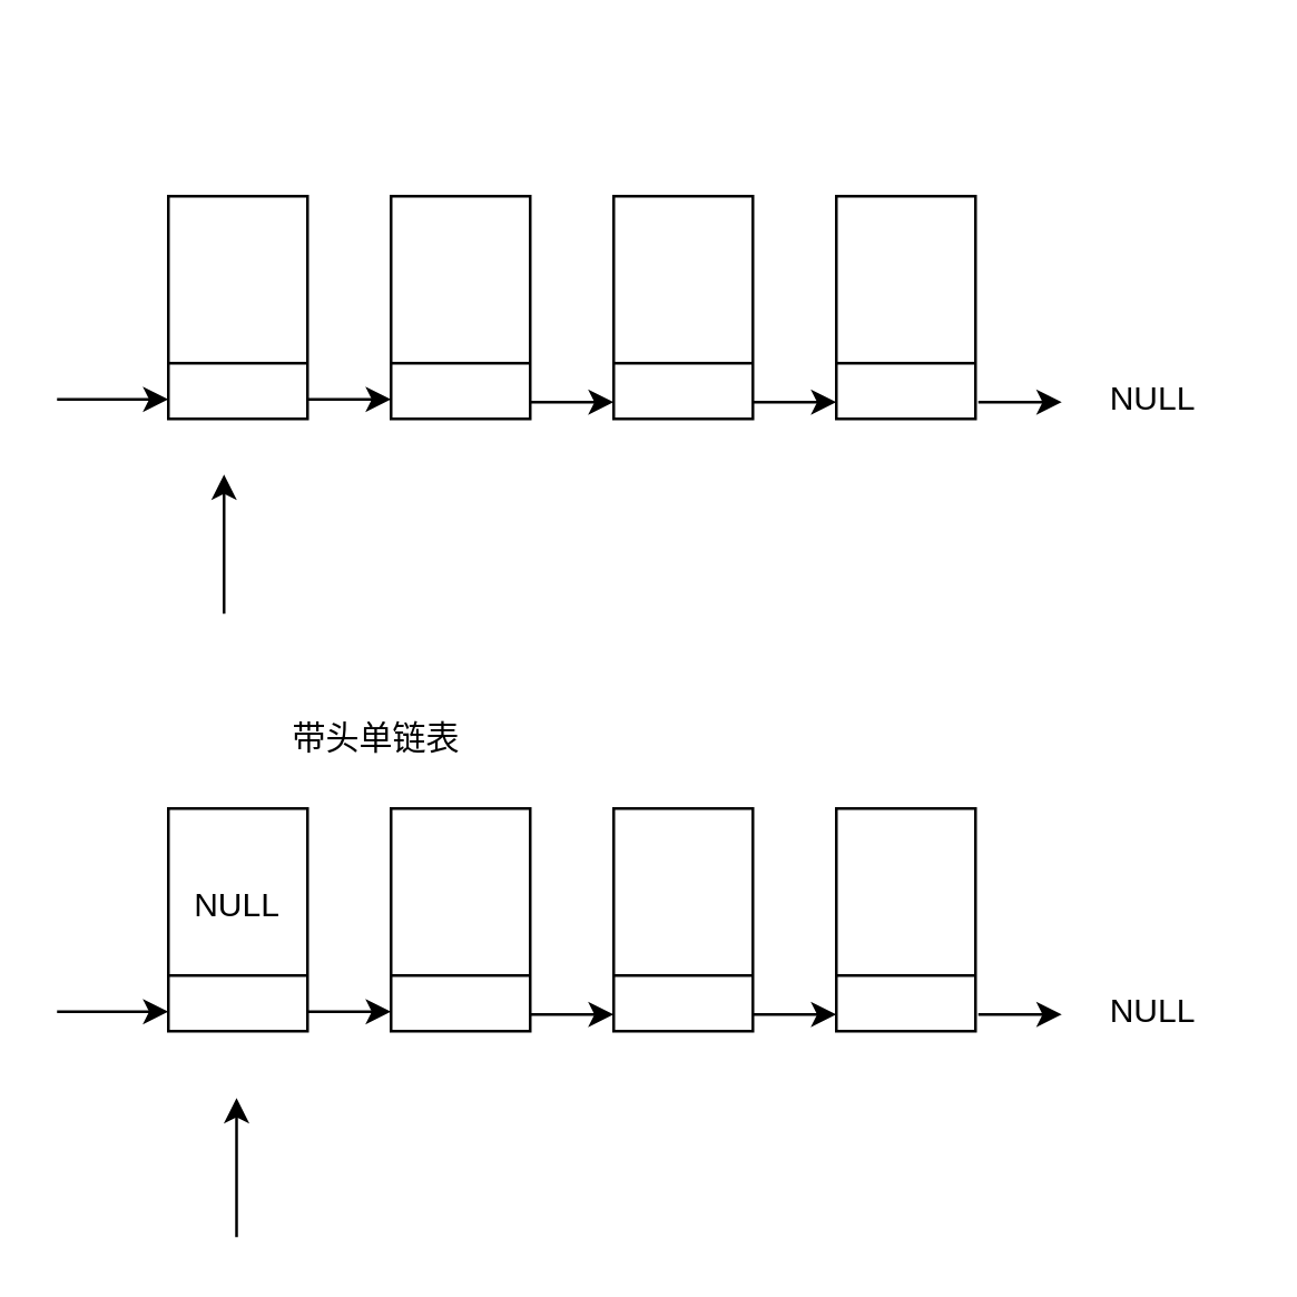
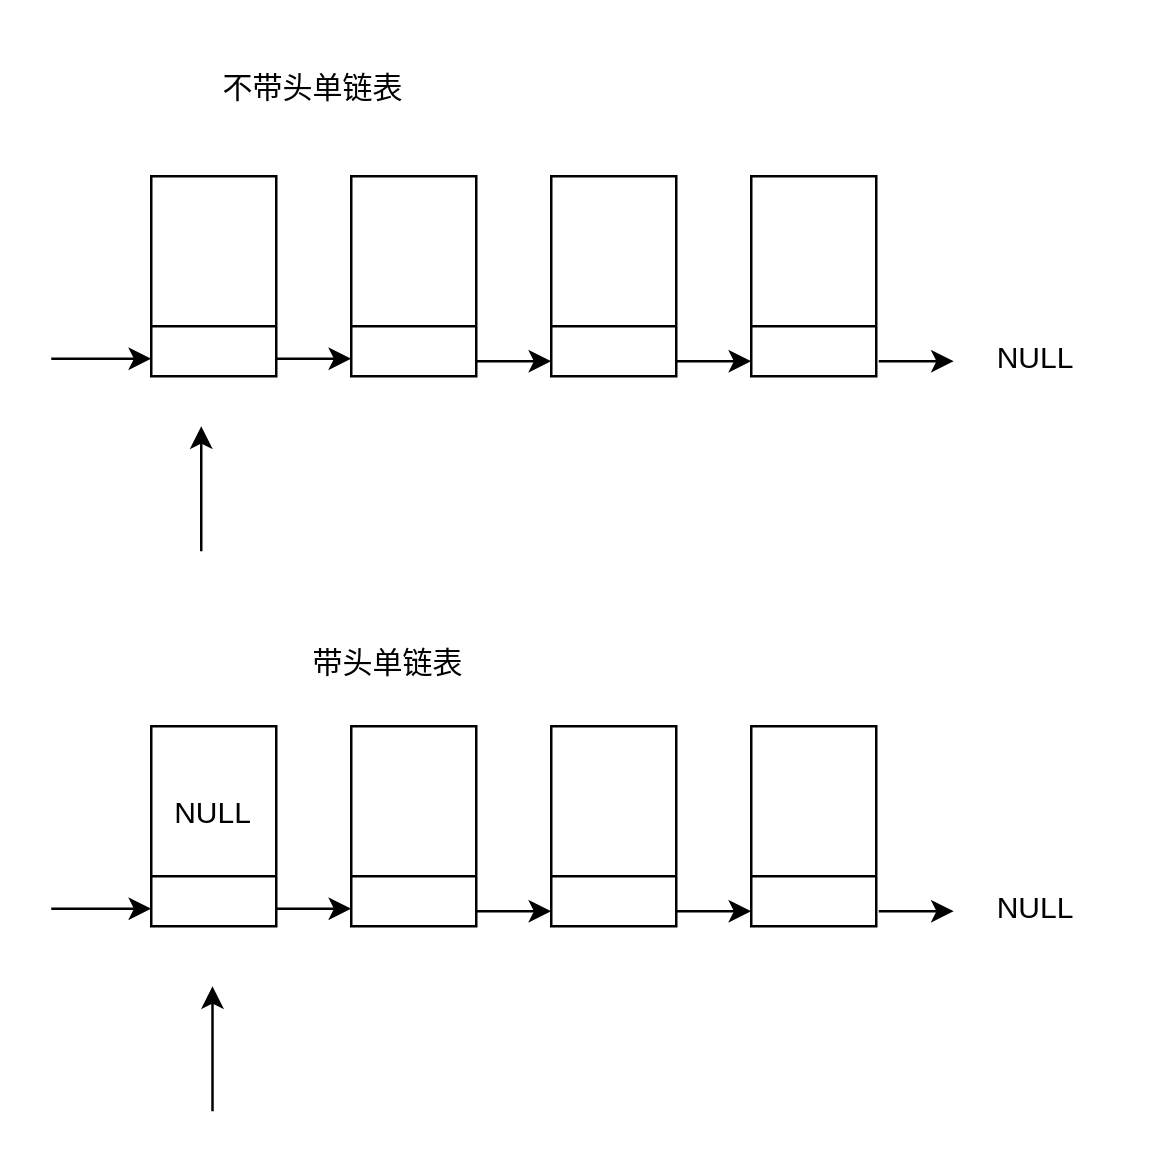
  <mxCell id="0" />
  <mxCell id="1" parent="0" />
  <mxCell id="2" style="edgeStyle=none;html=1;exitX=1;exitY=1;exitDx=0;exitDy=0;entryX=0;entryY=1;entryDx=0;entryDy=0;" edge="1" parent="1"><mxGeometry relative="1" as="geometry"><mxPoint x="110" y="143" as="sourcePoint" /><mxPoint x="140" y="143" as="targetPoint" /></mxGeometry></mxCell>
  <mxCell id="3" value="" style="rounded=0;whiteSpace=wrap;html=1;" vertex="1" parent="1"><mxGeometry x="60" y="70" width="50" height="80" as="geometry" /></mxCell>
  <mxCell id="4" style="edgeStyle=none;html=1;exitX=1;exitY=1;exitDx=0;exitDy=0;entryX=0;entryY=1;entryDx=0;entryDy=0;" edge="1" parent="1"><mxGeometry relative="1" as="geometry"><mxPoint x="190" y="144" as="sourcePoint" /><mxPoint x="220" y="144" as="targetPoint" /></mxGeometry></mxCell>
  <mxCell id="5" value="" style="rounded=0;whiteSpace=wrap;html=1;" vertex="1" parent="1"><mxGeometry x="140" y="70" width="50" height="80" as="geometry" /></mxCell>
+ <mxCell id="6" value="不带头单链表" style="text;html=1;strokeColor=none;fillColor=none;align=center;verticalAlign=middle;whiteSpace=wrap;rounded=0;" vertex="1" parent="1"><mxGeometry x="60" y="20" width="130" height="30" as="geometry" /></mxCell>
  <mxCell id="7" value="" style="endArrow=none;html=1;exitX=0;exitY=0.75;exitDx=0;exitDy=0;entryX=1;entryY=0.75;entryDx=0;entryDy=0;" edge="1" parent="1" source="3" target="3"><mxGeometry width="50" height="50" relative="1" as="geometry"><mxPoint x="310" y="140" as="sourcePoint" /><mxPoint x="360" y="90" as="targetPoint" /></mxGeometry></mxCell>
  <mxCell id="8" value="" style="endArrow=none;html=1;exitX=0;exitY=0.75;exitDx=0;exitDy=0;entryX=1;entryY=0.75;entryDx=0;entryDy=0;" edge="1" parent="1" source="5" target="5"><mxGeometry width="50" height="50" relative="1" as="geometry"><mxPoint x="70" y="140" as="sourcePoint" /><mxPoint x="120" y="140" as="targetPoint" /></mxGeometry></mxCell>
  <mxCell id="9" style="edgeStyle=none;html=1;exitX=1;exitY=1;exitDx=0;exitDy=0;entryX=0;entryY=1;entryDx=0;entryDy=0;" edge="1" parent="1"><mxGeometry relative="1" as="geometry"><mxPoint x="270" y="144" as="sourcePoint" /><mxPoint x="300" y="144" as="targetPoint" /></mxGeometry></mxCell>
  <mxCell id="10" value="" style="rounded=0;whiteSpace=wrap;html=1;" vertex="1" parent="1"><mxGeometry x="220" y="70" width="50" height="80" as="geometry" /></mxCell>
  <mxCell id="11" value="" style="endArrow=none;html=1;exitX=0;exitY=0.75;exitDx=0;exitDy=0;entryX=1;entryY=0.75;entryDx=0;entryDy=0;" edge="1" parent="1" source="10" target="10"><mxGeometry width="50" height="50" relative="1" as="geometry"><mxPoint x="150" y="140" as="sourcePoint" /><mxPoint x="200" y="140" as="targetPoint" /></mxGeometry></mxCell>
  <mxCell id="12" value="" style="rounded=0;whiteSpace=wrap;html=1;" vertex="1" parent="1"><mxGeometry x="300" y="70" width="50" height="80" as="geometry" /></mxCell>
  <mxCell id="13" value="" style="endArrow=none;html=1;exitX=0;exitY=0.75;exitDx=0;exitDy=0;entryX=1;entryY=0.75;entryDx=0;entryDy=0;" edge="1" parent="1" source="12" target="12"><mxGeometry width="50" height="50" relative="1" as="geometry"><mxPoint x="230" y="140" as="sourcePoint" /><mxPoint x="280" y="140" as="targetPoint" /></mxGeometry></mxCell>
  <mxCell id="14" value="NULL" style="text;html=1;strokeColor=none;fillColor=none;align=center;verticalAlign=middle;whiteSpace=wrap;rounded=0;" vertex="1" parent="1"><mxGeometry x="384" y="128" width="60" height="30" as="geometry" /></mxCell>
  <mxCell id="15" value="" style="endArrow=classic;html=1;" edge="1" parent="1"><mxGeometry width="50" height="50" relative="1" as="geometry"><mxPoint x="20" y="143" as="sourcePoint" /><mxPoint x="60" y="143" as="targetPoint" /></mxGeometry></mxCell>
  <mxCell id="16" style="edgeStyle=none;html=1;exitX=1;exitY=1;exitDx=0;exitDy=0;entryX=0;entryY=1;entryDx=0;entryDy=0;" edge="1" parent="1"><mxGeometry relative="1" as="geometry"><mxPoint x="351" y="144" as="sourcePoint" /><mxPoint x="381" y="144" as="targetPoint" /></mxGeometry></mxCell>
  <mxCell id="17" value="" style="endArrow=classic;html=1;" edge="1" parent="1"><mxGeometry width="50" height="50" relative="1" as="geometry"><mxPoint x="80" y="220" as="sourcePoint" /><mxPoint x="80" y="170" as="targetPoint" /></mxGeometry></mxCell>
- <mxCell id="18" value="带头单链表" style="text;html=1;strokeColor=none;fillColor=none;align=center;verticalAlign=middle;whiteSpace=wrap;rounded=0;" vertex="1" parent="1"><mxGeometry x="70" y="250" width="130" height="30" as="geometry" /></mxCell>
+ <mxCell id="18" value="带头单链表" style="text;html=1;strokeColor=none;fillColor=none;align=center;verticalAlign=middle;whiteSpace=wrap;rounded=0;" vertex="1" parent="1"><mxGeometry x="90" y="250" width="130" height="30" as="geometry" /></mxCell>
  <mxCell id="19" style="edgeStyle=none;html=1;exitX=1;exitY=1;exitDx=0;exitDy=0;entryX=0;entryY=1;entryDx=0;entryDy=0;" edge="1" parent="1"><mxGeometry relative="1" as="geometry"><mxPoint x="110" y="363" as="sourcePoint" /><mxPoint x="140" y="363" as="targetPoint" /></mxGeometry></mxCell>
  <mxCell id="20" value="" style="rounded=0;whiteSpace=wrap;html=1;" vertex="1" parent="1"><mxGeometry x="60" y="290" width="50" height="80" as="geometry" /></mxCell>
  <mxCell id="21" style="edgeStyle=none;html=1;exitX=1;exitY=1;exitDx=0;exitDy=0;entryX=0;entryY=1;entryDx=0;entryDy=0;" edge="1" parent="1"><mxGeometry relative="1" as="geometry"><mxPoint x="190" y="364" as="sourcePoint" /><mxPoint x="220" y="364" as="targetPoint" /></mxGeometry></mxCell>
  <mxCell id="22" value="" style="rounded=0;whiteSpace=wrap;html=1;" vertex="1" parent="1"><mxGeometry x="140" y="290" width="50" height="80" as="geometry" /></mxCell>
  <mxCell id="23" value="" style="endArrow=none;html=1;exitX=0;exitY=0.75;exitDx=0;exitDy=0;entryX=1;entryY=0.75;entryDx=0;entryDy=0;" edge="1" parent="1" source="20" target="20"><mxGeometry width="50" height="50" relative="1" as="geometry"><mxPoint x="310" y="360" as="sourcePoint" /><mxPoint x="360" y="310" as="targetPoint" /></mxGeometry></mxCell>
  <mxCell id="24" value="" style="endArrow=none;html=1;exitX=0;exitY=0.75;exitDx=0;exitDy=0;entryX=1;entryY=0.75;entryDx=0;entryDy=0;" edge="1" parent="1" source="22" target="22"><mxGeometry width="50" height="50" relative="1" as="geometry"><mxPoint x="70" y="360" as="sourcePoint" /><mxPoint x="120" y="360" as="targetPoint" /></mxGeometry></mxCell>
  <mxCell id="25" style="edgeStyle=none;html=1;exitX=1;exitY=1;exitDx=0;exitDy=0;entryX=0;entryY=1;entryDx=0;entryDy=0;" edge="1" parent="1"><mxGeometry relative="1" as="geometry"><mxPoint x="270" y="364" as="sourcePoint" /><mxPoint x="300" y="364" as="targetPoint" /></mxGeometry></mxCell>
  <mxCell id="26" value="" style="rounded=0;whiteSpace=wrap;html=1;" vertex="1" parent="1"><mxGeometry x="220" y="290" width="50" height="80" as="geometry" /></mxCell>
  <mxCell id="27" value="" style="endArrow=none;html=1;exitX=0;exitY=0.75;exitDx=0;exitDy=0;entryX=1;entryY=0.75;entryDx=0;entryDy=0;" edge="1" parent="1" source="26" target="26"><mxGeometry width="50" height="50" relative="1" as="geometry"><mxPoint x="150" y="360" as="sourcePoint" /><mxPoint x="200" y="360" as="targetPoint" /></mxGeometry></mxCell>
  <mxCell id="28" value="" style="rounded=0;whiteSpace=wrap;html=1;" vertex="1" parent="1"><mxGeometry x="300" y="290" width="50" height="80" as="geometry" /></mxCell>
  <mxCell id="29" value="" style="endArrow=none;html=1;exitX=0;exitY=0.75;exitDx=0;exitDy=0;entryX=1;entryY=0.75;entryDx=0;entryDy=0;" edge="1" parent="1" source="28" target="28"><mxGeometry width="50" height="50" relative="1" as="geometry"><mxPoint x="230" y="360" as="sourcePoint" /><mxPoint x="280" y="360" as="targetPoint" /></mxGeometry></mxCell>
  <mxCell id="30" value="NULL" style="text;html=1;strokeColor=none;fillColor=none;align=center;verticalAlign=middle;whiteSpace=wrap;rounded=0;" vertex="1" parent="1"><mxGeometry x="384" y="348" width="60" height="30" as="geometry" /></mxCell>
  <mxCell id="31" value="" style="endArrow=classic;html=1;" edge="1" parent="1"><mxGeometry width="50" height="50" relative="1" as="geometry"><mxPoint x="20" y="363" as="sourcePoint" /><mxPoint x="60" y="363" as="targetPoint" /></mxGeometry></mxCell>
  <mxCell id="32" style="edgeStyle=none;html=1;exitX=1;exitY=1;exitDx=0;exitDy=0;entryX=0;entryY=1;entryDx=0;entryDy=0;" edge="1" parent="1"><mxGeometry relative="1" as="geometry"><mxPoint x="351" y="364" as="sourcePoint" /><mxPoint x="381" y="364" as="targetPoint" /></mxGeometry></mxCell>
  <mxCell id="33" value="" style="endArrow=classic;html=1;" edge="1" parent="1"><mxGeometry width="50" height="50" relative="1" as="geometry"><mxPoint x="84.5" y="444" as="sourcePoint" /><mxPoint x="84.5" y="394" as="targetPoint" /></mxGeometry></mxCell>
  <mxCell id="34" value="NULL" style="text;html=1;strokeColor=none;fillColor=none;align=center;verticalAlign=middle;whiteSpace=wrap;rounded=0;" vertex="1" parent="1"><mxGeometry x="55" y="310" width="60" height="30" as="geometry" /></mxCell>
